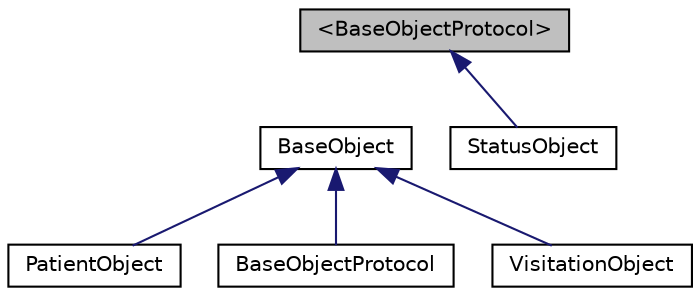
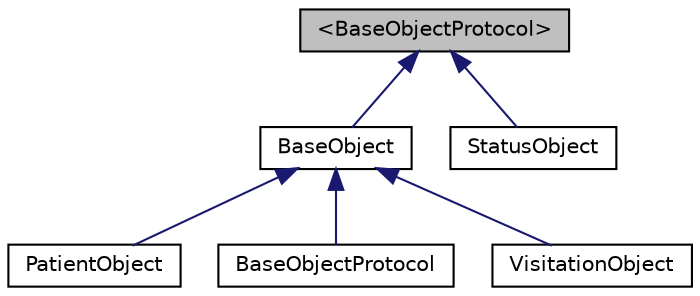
  digraph {
    node [color=black fillcolor=white fontname=Helvetica fontsize=10 shape=record style=filled]
    edge [color=midnightblue dir=back fontname=Helvetica fontsize=10 labelfontname=Helvetica labelfontsize=10 style=solid]
    n1 [fillcolor=grey75 fontcolor=black height=0.2 label="\<BaseObjectProtocol\>" width=0.4]
    n2 [height=0.2 label=BaseObject width=0.4]
    n3 [height=0.2 label=StatusObject width=0.4]
    n4 [height=0.2 label=PatientObject width=0.4]
    n5 [height=0.2 label=BaseObjectProtocol width=0.4]
    n6 [height=0.2 label=VisitationObject width=0.4]
+   n1 -> n2
    n1 -> n3
    n2 -> n4
    n2 -> n5
    n2 -> n6
  }
